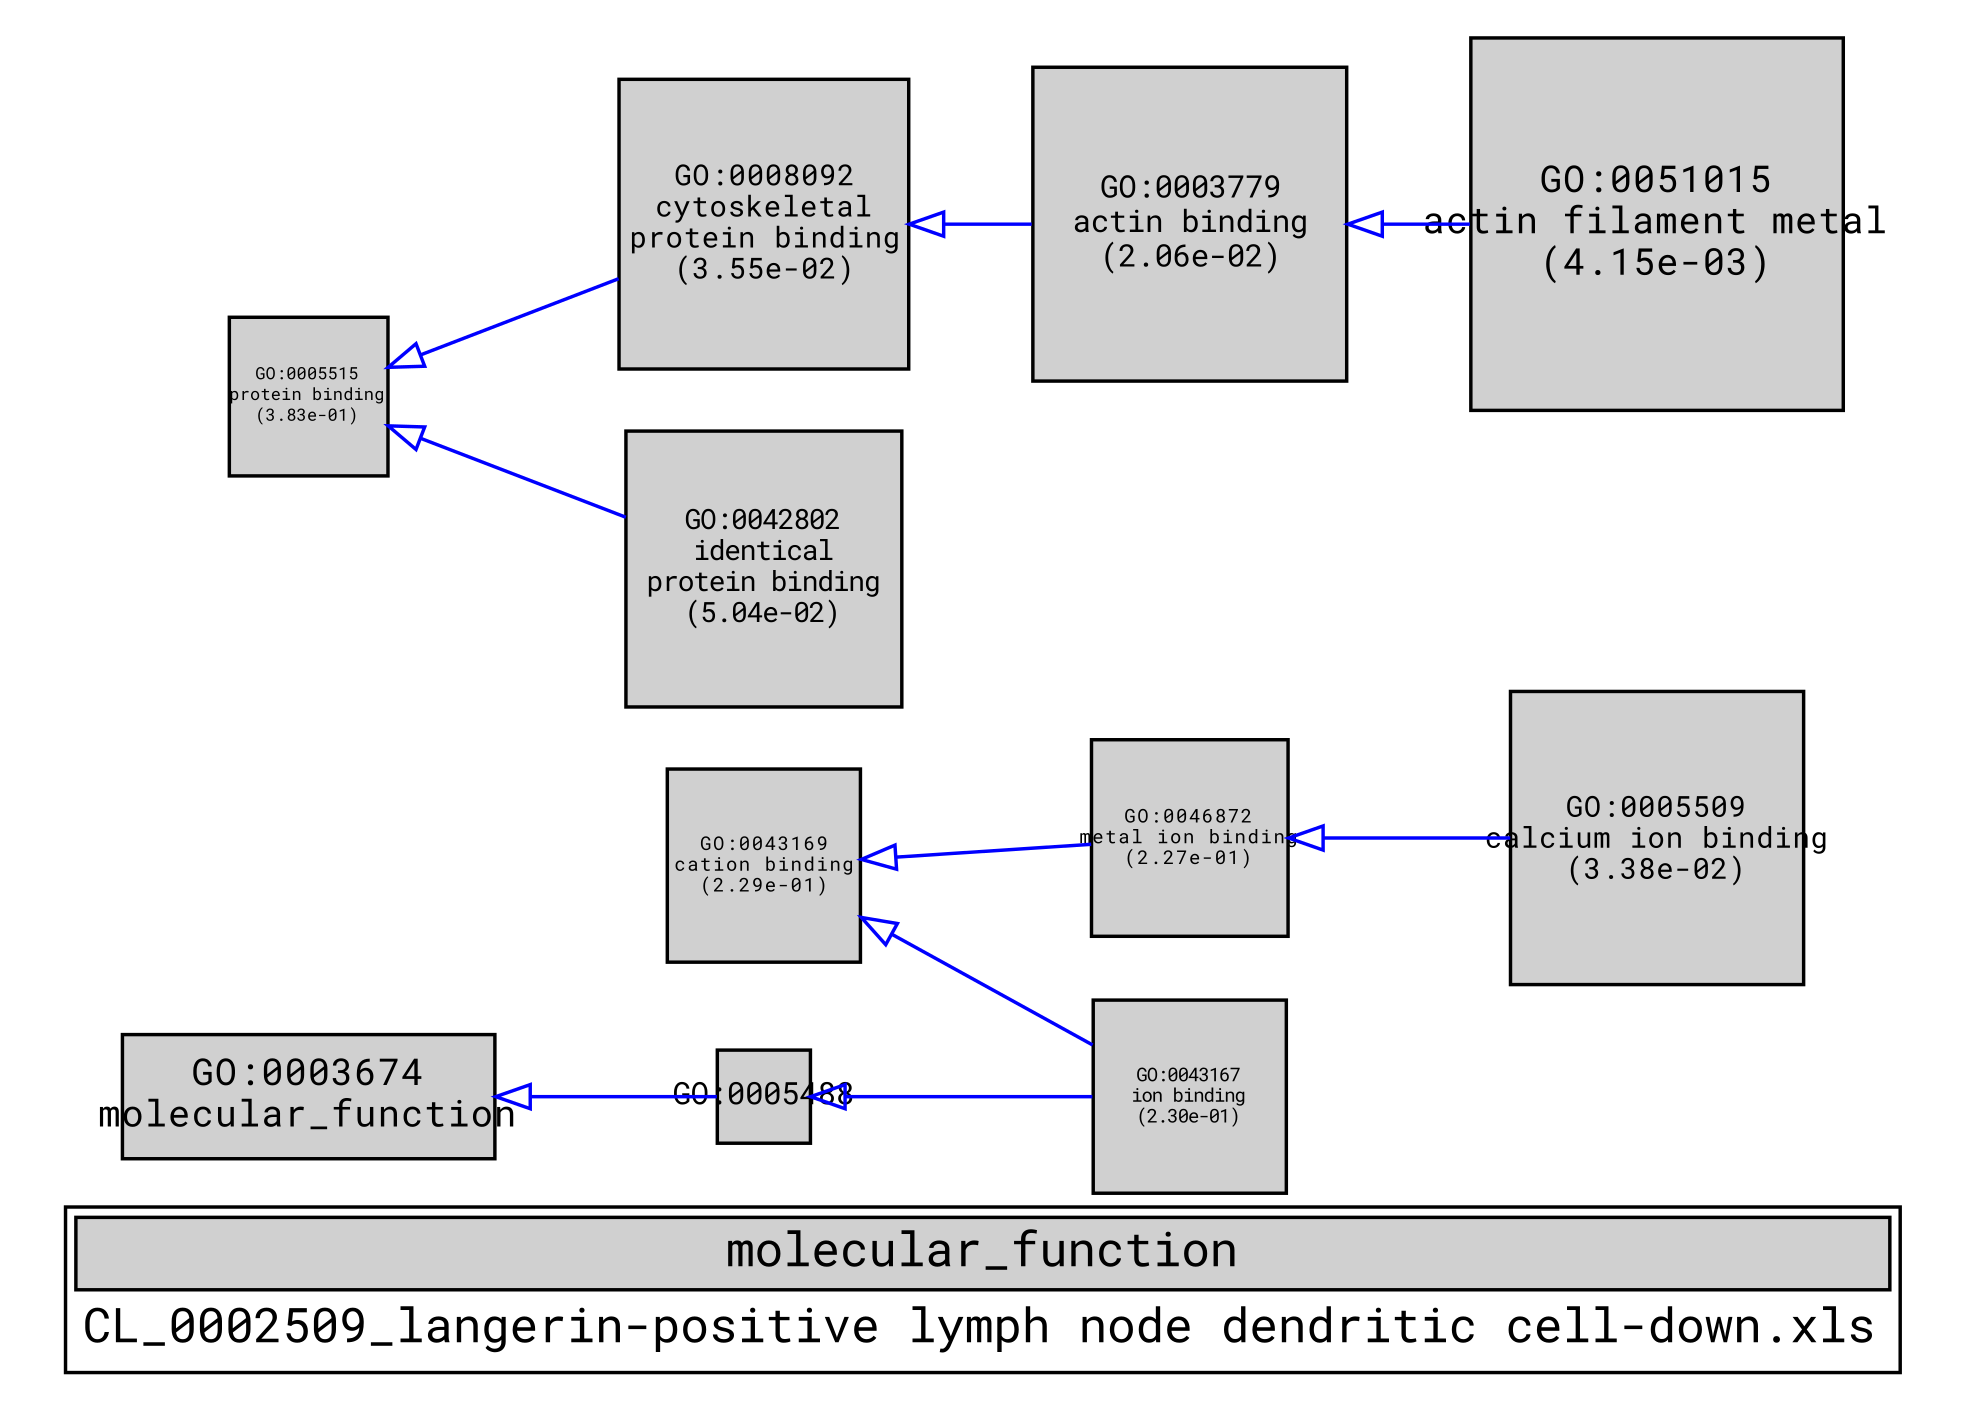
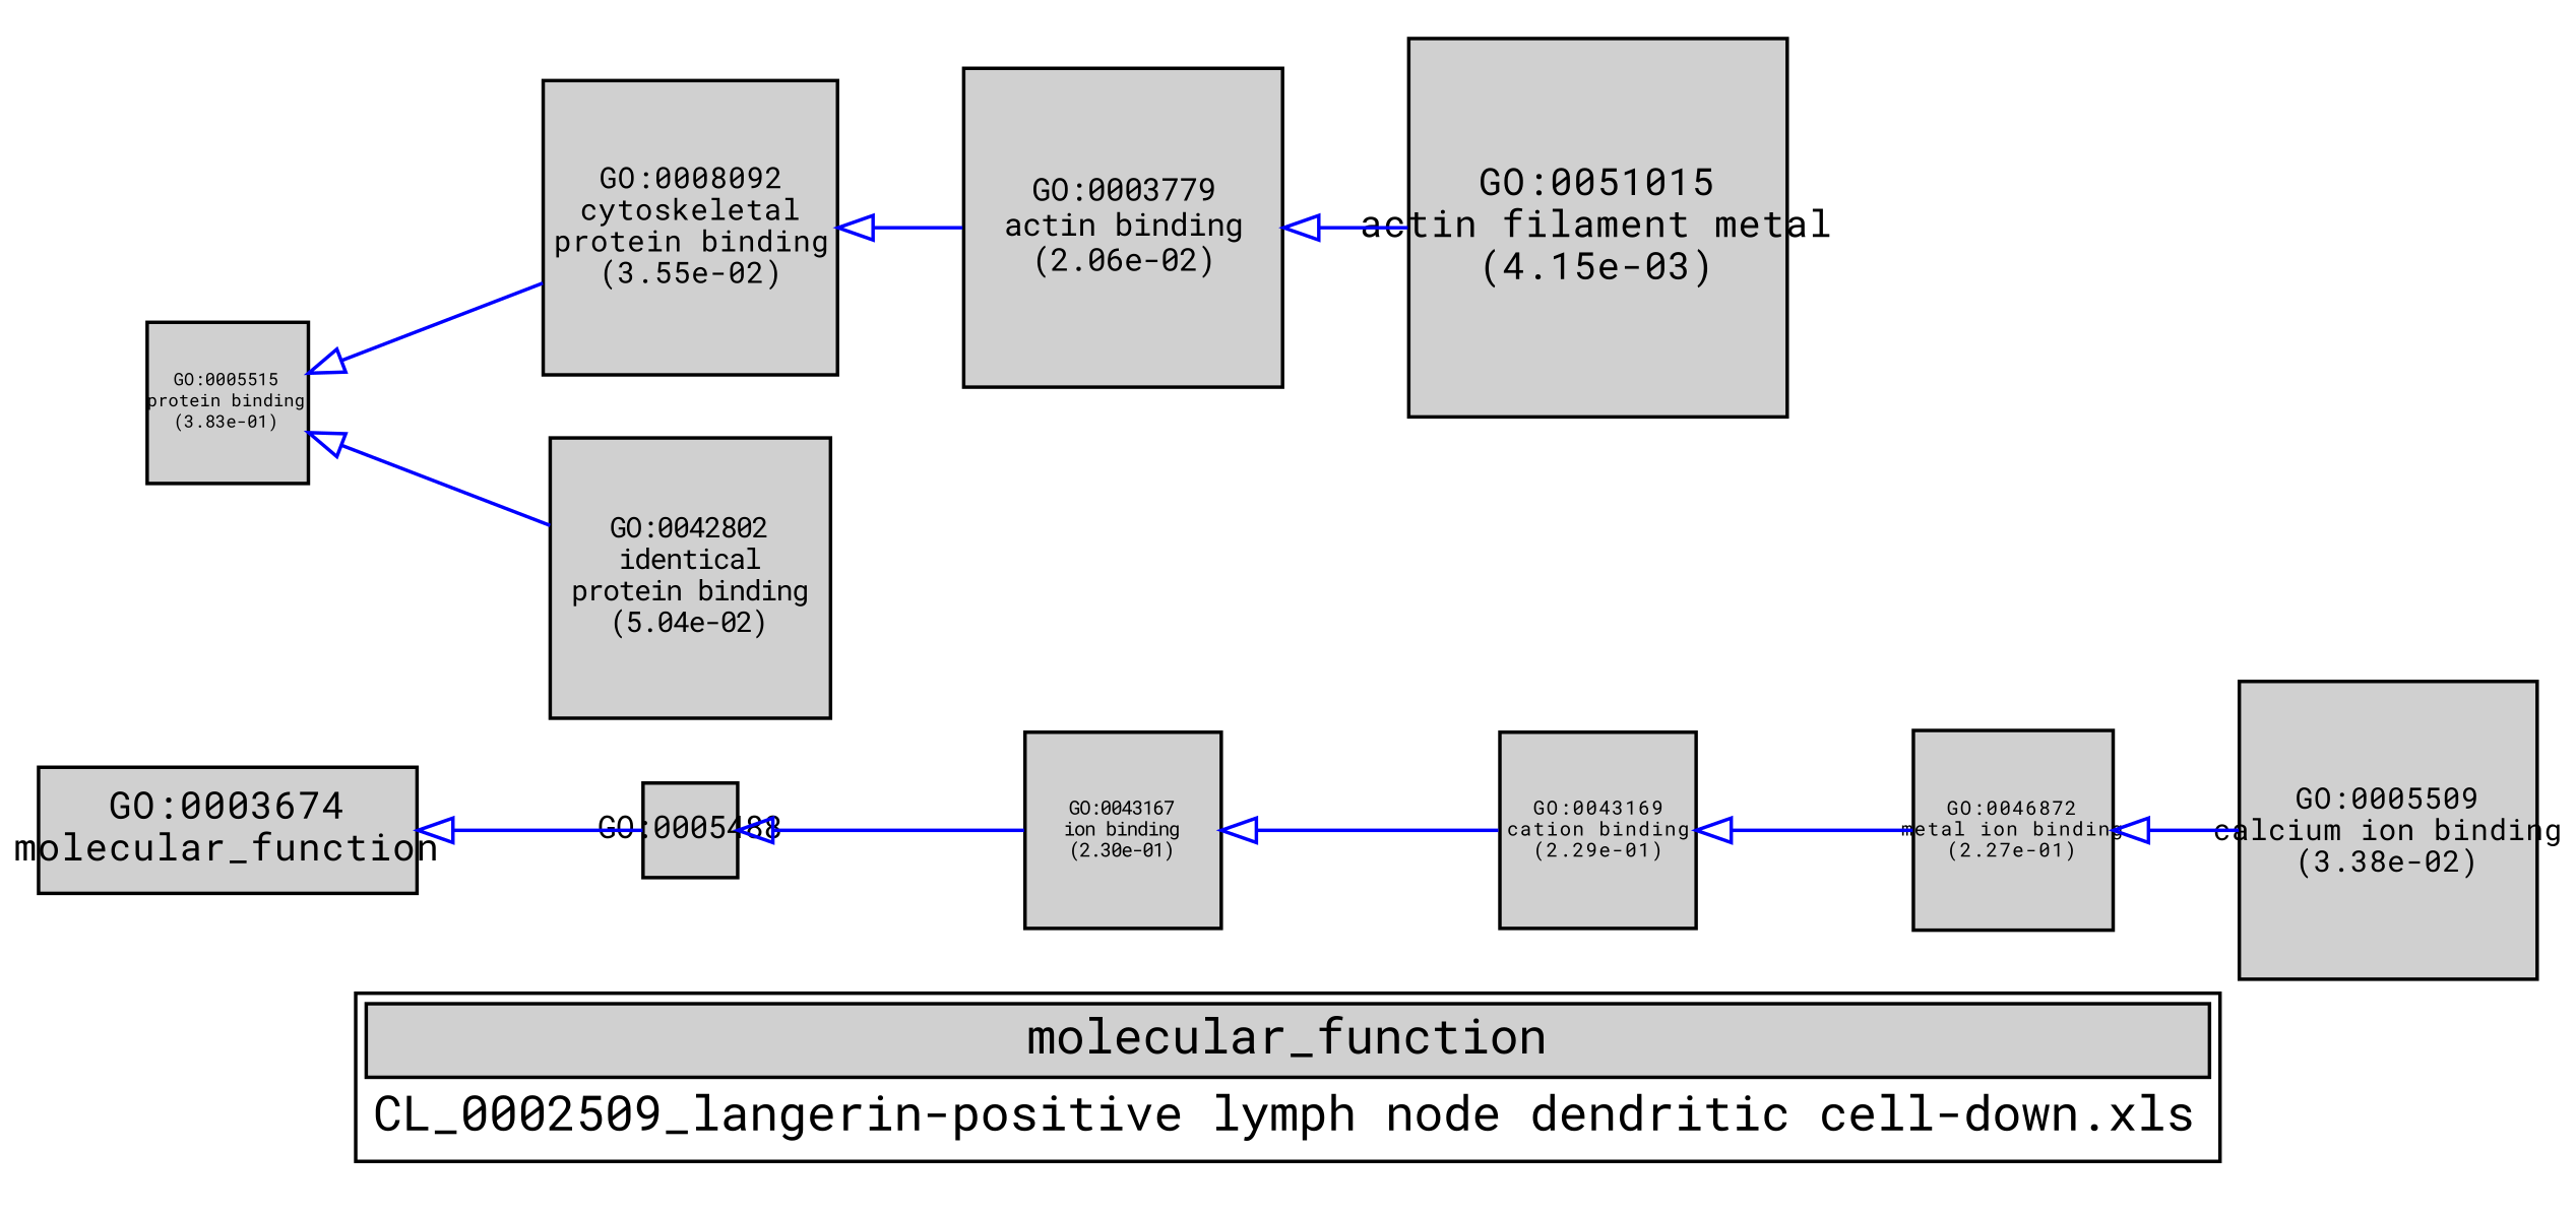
  digraph {
    bgcolor="#FFFFFF"
    fontname="Roboto Mono"
    label=<<TABLE COLOR="black" BGCOLOR="white"><TR><TD COLSPAN="2" BGCOLOR="#D0D0D0"><FONT COLOR="black">molecular_function</FONT></TD></TR><TR><TD BORDER="0">CL_0002509_langerin-positive lymph node dendritic cell-down.xls</TD></TR></TABLE>>
    rankdir=LR
    node [color=black fillcolor="#D0D0D0" fixedsize=true fontcolor=black fontname="Roboto Mono" fontsize=10.8 shape=box style=filled]
    edge [arrowtail=empty color=blue dir=back fontname="Roboto Mono" weight=5.0]
    n1 [fontsize=5.62962813562 height=0.781892796614 label=<<TABLE BORDER="0"><TR><TD>GO:0043169<BR/>cation binding<BR/>(2.29e-01)</TD></TR></TABLE>> width=0.781892796614]
    n2 [fontsize=5.65088256394 height=0.784844800548 label=<<TABLE BORDER="0"><TR><TD>GO:0046872<BR/>metal ion binding<BR/>(2.27e-01)</TD></TR></TABLE>> width=0.784844800548]
    n3 [fontsize=8.49663018538 height=1.18008752575 label=<<TABLE BORDER="0"><TR><TD>GO:0005509<BR/>calcium ion binding<BR/>(3.38e-02)</TD></TR></TABLE>> width=1.18008752575]
    n4 [fontsize=8.43539448894 height=1.17158256791 label=<<TABLE BORDER="0"><TR><TD>GO:0008092<BR/>cytoskeletal<BR/>protein binding<BR/>(3.55e-02)</TD></TR></TABLE>> width=1.17158256791]
    n5 [fontsize=7.98626936731 height=1.10920407879 label=<<TABLE BORDER="0"><TR><TD>GO:0042802<BR/>identical<BR/>protein binding<BR/>(5.04e-02)</TD></TR></TABLE>> width=1.10920407879]
    "GO:0005488" [fontsize=9 height=0.374014611044 width=0.374014611044]
    n7 [label=<<TABLE BORDER="0"><TR><TD>GO:0003674<BR/>molecular_function</TD></TR></TABLE>> width=1.5]
    n8 [fontsize=5.62294938137 height=0.780965191857 label=<<TABLE BORDER="0"><TR><TD>GO:0043167<BR/>ion binding<BR/>(2.30e-01)</TD></TR></TABLE>> width=0.780965191857]
    n9 [fontsize=5.0 height=0.634315905956 label=<<TABLE BORDER="0"><TR><TD>GO:0005515<BR/>protein binding<BR/>(3.83e-01)</TD></TR></TABLE>> width=0.634315905956]
    n10 [height=1.5 label=<<TABLE BORDER="0"><TR><TD>GO:0051015<BR/>actin filament metal<BR/>(4.15e-03)</TD></TR></TABLE>> width=1.5]
    n11 [fontsize=9.09452995173 height=1.26312915996 label=<<TABLE BORDER="0"><TR><TD>GO:0003779<BR/>actin binding<BR/>(2.06e-02)</TD></TR></TABLE>> width=1.26312915996]
    subgraph sub_1 {
      n1
      n2
      n3
      n4
      n5
      "GO:0005488"
      n7
      n8
      n9
      n10
      n11
    }
    subgraph sub_2 {
      subgraph sub_3 {
        subgraph sub_4 {
        }
        subgraph sub_5 {
        }
      }
      subgraph sub_6 {
      }
      subgraph sub_7 {
        n1
        n2
        n3
        n4
        n5
        "GO:0005488"
        n7
        n8
        n9
        n10
        n11
      }
    }
    n1 -> n2
    n2 -> n3
    n4 -> n11
    "GO:0005488" -> n8
    n7 -> "GO:0005488"
-   n1 -> n8
+   n8 -> n1
    n9 -> n4
    n9 -> n5
    n11 -> n10
  }
